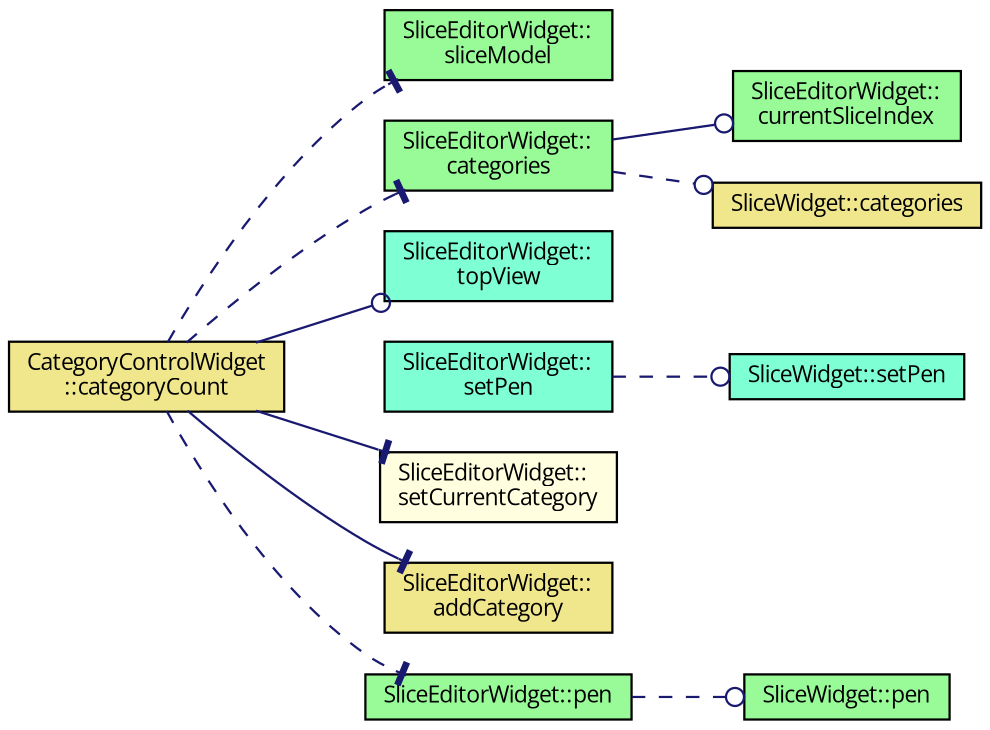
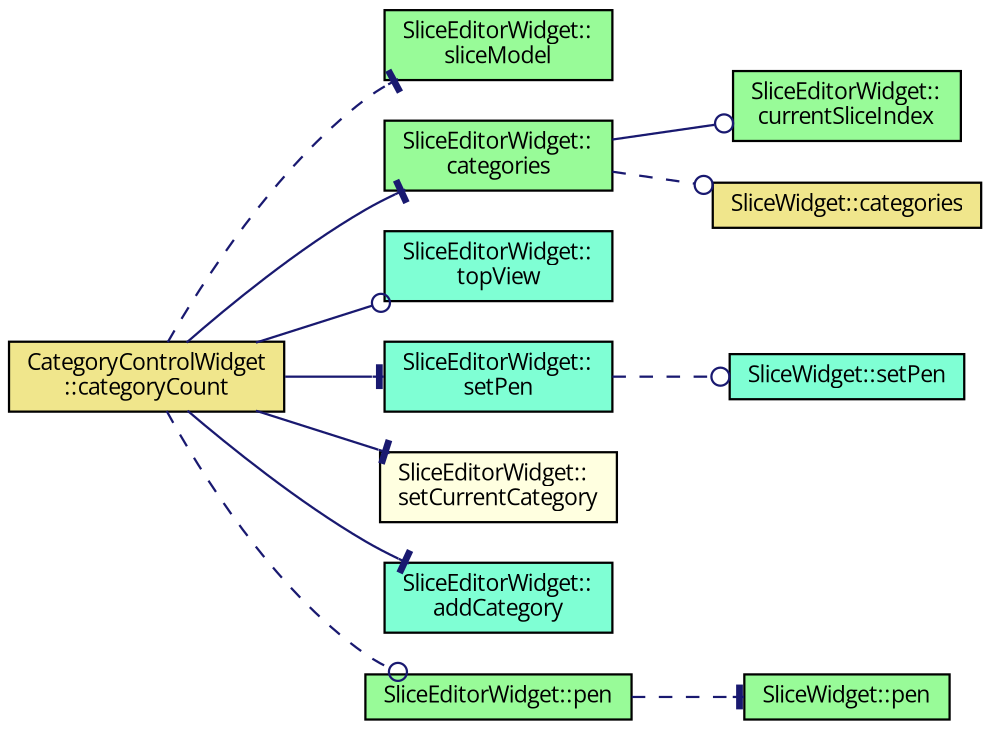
  digraph {
    fontname="Open Sans"
    rankdir=LR
    node [color=black fillcolor=palegreen fontname="Open Sans" fontsize=10 shape=record style=filled]
    edge [arrowhead=tee color=midnightblue fontname="Open Sans" fontsize=10 labelfontname=Helvetica labelfontsize=10 style=solid]
    n1 [fillcolor=khaki fontcolor=black height=0.2 label="CategoryControlWidget\l::categoryCount" width=0.4]
    n2 [height=0.2 label="SliceEditorWidget::\lsliceModel" width=0.4]
    n3 [height=0.2 label="SliceEditorWidget::\lcategories" width=0.4]
    n4 [fillcolor=aquamarine height=0.2 label="SliceEditorWidget::\ltopView" width=0.4]
    n5 [fillcolor=aquamarine height=0.2 label="SliceEditorWidget::\lsetPen" width=0.4]
    n6 [fillcolor=lightyellow height=0.2 label="SliceEditorWidget::\lsetCurrentCategory" width=0.4]
-   n7 [fillcolor=khaki height=0.2 label="SliceEditorWidget::\laddCategory" width=0.4]
+   n7 [fillcolor=aquamarine height=0.2 label="SliceEditorWidget::\laddCategory" width=0.4]
    n8 [height=0.2 label="SliceEditorWidget::pen" width=0.4]
    n9 [height=0.2 label="SliceEditorWidget::\lcurrentSliceIndex" width=0.4]
    n10 [fillcolor=khaki height=0.2 label="SliceWidget::categories" width=0.4]
    n11 [height=0.2 label="SliceWidget::pen" width=0.4]
    n12 [fillcolor=aquamarine height=0.2 label="SliceWidget::setPen" width=0.4]
    n1 -> n2 [style=dashed]
-   n1 -> n3 [style=dashed]
+   n1 -> n3
    n1 -> n4 [arrowhead=odot]
+   n1 -> n5
    n1 -> n6
    n1 -> n7
-   n1 -> n8 [style=dashed]
+   n1 -> n8 [arrowhead=odot style=dashed]
    n3 -> n9 [arrowhead=odot]
    n3 -> n10 [arrowhead=odot style=dashed]
    n5 -> n12 [arrowhead=odot style=dashed]
-   n8 -> n11 [arrowhead=odot style=dashed]
+   n8 -> n11 [style=dashed]
  }
